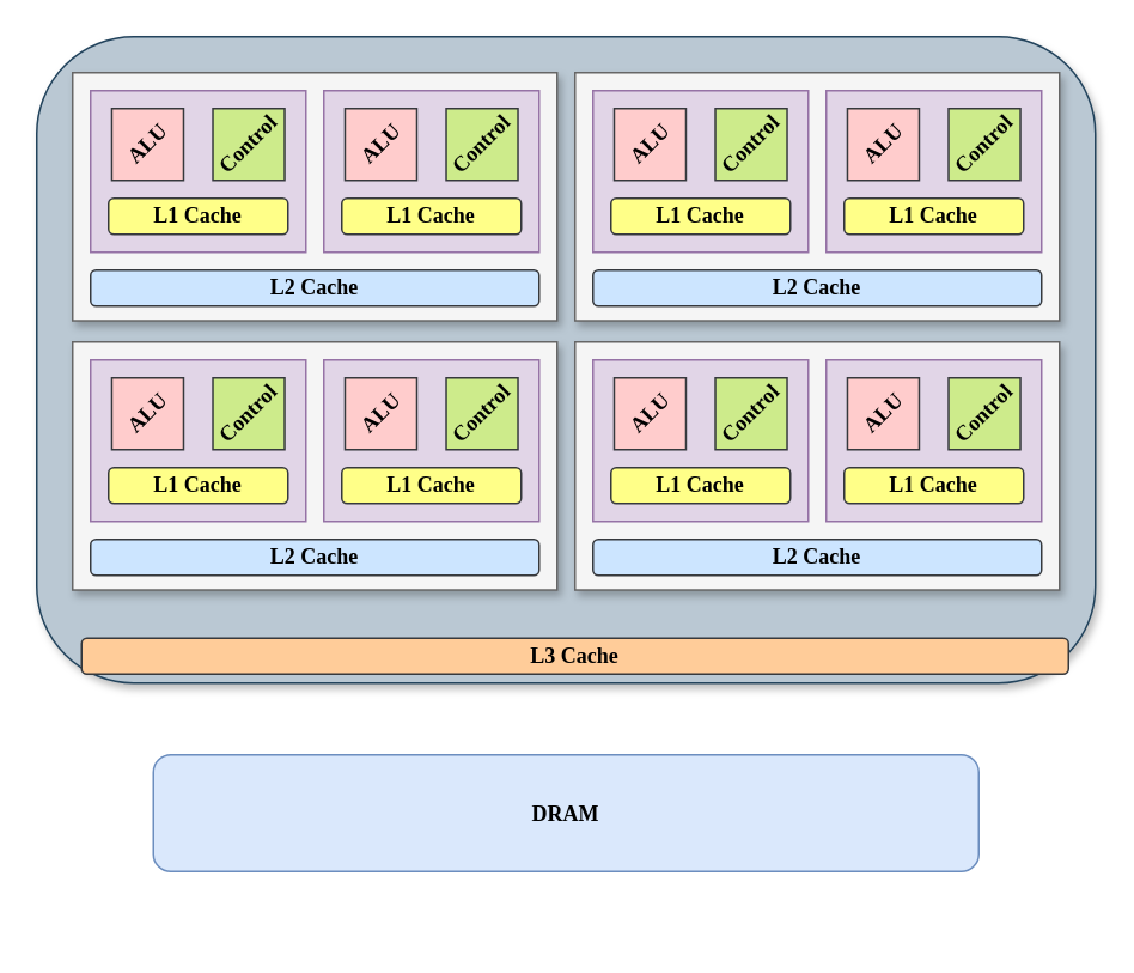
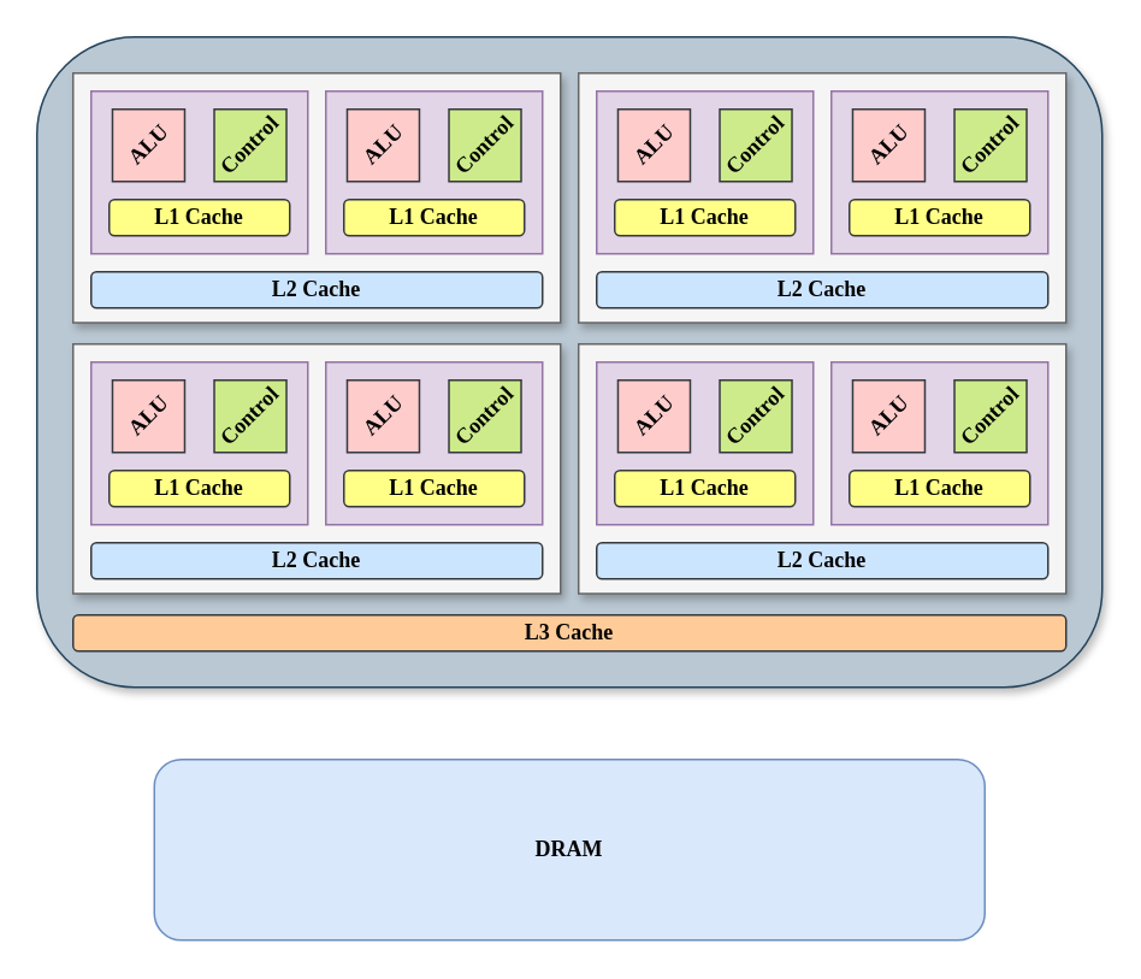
  <mxCell id="0" />
  <mxCell id="1" parent="0" />
  <mxCell id="2" value="" style="rounded=1;whiteSpace=wrap;html=1;shadow=1;glass=0;sketch=0;hachureGap=4;fontFamily=Comfortaa;fontSource=https%3A%2F%2Ffonts.googleapis.com%2Fcss%3Ffamily%3DComfortaa;fillColor=#bac8d3;strokeColor=#23445d;" vertex="1" parent="1"><mxGeometry x="20" y="20" width="590" height="360" as="geometry" /></mxCell>
  <mxCell id="3" value="" style="group" vertex="1" connectable="0" parent="1"><mxGeometry x="40" y="40" width="270" height="138.18" as="geometry" /></mxCell>
  <mxCell id="4" value="" style="rounded=0;whiteSpace=wrap;html=1;hachureGap=4;fillColor=#f5f5f5;shadow=1;glass=0;sketch=0;strokeColor=#666666;fontColor=#333333;" vertex="1" parent="3"><mxGeometry width="270" height="138.18" as="geometry" /></mxCell>
  <mxCell id="5" value="" style="rounded=0;whiteSpace=wrap;html=1;hachureGap=4;fillColor=#e1d5e7;strokeColor=#9673a6;" vertex="1" parent="3"><mxGeometry x="10" y="10.0" width="120" height="90" as="geometry" /></mxCell>
  <mxCell id="6" value="&lt;b&gt;&lt;font face=&quot;Comfortaa&quot; data-font-src=&quot;https://fonts.googleapis.com/css?family=Comfortaa&quot;&gt;L1 Cache&lt;/font&gt;&lt;/b&gt;" style="rounded=1;whiteSpace=wrap;html=1;hachureGap=4;fillColor=#ffff88;strokeColor=#36393d;" vertex="1" parent="3"><mxGeometry x="20" y="70.0" width="100" height="20" as="geometry" /></mxCell>
  <mxCell id="7" value="" style="group" vertex="1" connectable="0" parent="3"><mxGeometry x="10.0" y="8.18" width="63.64" height="63.64" as="geometry" /></mxCell>
  <mxCell id="8" value="" style="rounded=0;whiteSpace=wrap;html=1;hachureGap=4;fillColor=#ffcccc;strokeColor=#36393d;" vertex="1" parent="7"><mxGeometry x="11.82" y="11.82" width="40" height="40" as="geometry" /></mxCell>
  <mxCell id="9" value="&lt;b&gt;ALU&lt;br&gt;&lt;/b&gt;" style="text;strokeColor=none;fillColor=none;html=1;align=center;verticalAlign=middle;whiteSpace=wrap;rounded=0;hachureGap=4;fontFamily=Comfortaa;fontSource=https%3A%2F%2Ffonts.googleapis.com%2Fcss%3Ffamily%3DComfortaa;rotation=-45;" vertex="1" parent="7"><mxGeometry x="1.82" y="16.82" width="60" height="30" as="geometry" /></mxCell>
  <mxCell id="10" value="" style="group" vertex="1" connectable="0" parent="3"><mxGeometry x="66.36" y="8.18" width="63.64" height="63.64" as="geometry" /></mxCell>
  <mxCell id="11" value="" style="rounded=0;whiteSpace=wrap;html=1;hachureGap=4;fontFamily=Comfortaa;fontSource=https%3A%2F%2Ffonts.googleapis.com%2Fcss%3Ffamily%3DComfortaa;fillColor=#cdeb8b;strokeColor=#36393d;" vertex="1" parent="10"><mxGeometry x="11.82" y="11.82" width="40" height="40" as="geometry" /></mxCell>
  <mxCell id="12" value="&lt;b&gt;Control&lt;/b&gt;" style="text;strokeColor=none;fillColor=none;html=1;align=center;verticalAlign=middle;whiteSpace=wrap;rounded=0;hachureGap=4;fontFamily=Comfortaa;fontSource=https%3A%2F%2Ffonts.googleapis.com%2Fcss%3Ffamily%3DComfortaa;rotation=-45;" vertex="1" parent="10"><mxGeometry x="1.82" y="16.82" width="60" height="30" as="geometry" /></mxCell>
  <mxCell id="13" value="&lt;b&gt;&lt;font face=&quot;Comfortaa&quot; data-font-src=&quot;https://fonts.googleapis.com/css?family=Comfortaa&quot;&gt;L2 Cache&lt;/font&gt;&lt;/b&gt;" style="rounded=1;whiteSpace=wrap;html=1;hachureGap=4;fillColor=#cce5ff;strokeColor=#36393d;" vertex="1" parent="3"><mxGeometry x="10" y="110.0" width="250" height="20" as="geometry" /></mxCell>
  <mxCell id="14" value="" style="rounded=0;whiteSpace=wrap;html=1;hachureGap=4;fillColor=#e1d5e7;strokeColor=#9673a6;" vertex="1" parent="3"><mxGeometry x="140" y="10.0" width="120" height="90" as="geometry" /></mxCell>
  <mxCell id="15" value="&lt;b&gt;&lt;font face=&quot;Comfortaa&quot; data-font-src=&quot;https://fonts.googleapis.com/css?family=Comfortaa&quot;&gt;L1 Cache&lt;/font&gt;&lt;/b&gt;" style="rounded=1;whiteSpace=wrap;html=1;hachureGap=4;fillColor=#ffff88;strokeColor=#36393d;" vertex="1" parent="3"><mxGeometry x="150" y="70.0" width="100" height="20" as="geometry" /></mxCell>
  <mxCell id="16" value="" style="group" vertex="1" connectable="0" parent="3"><mxGeometry x="140.0" y="8.18" width="63.64" height="63.64" as="geometry" /></mxCell>
  <mxCell id="17" value="" style="rounded=0;whiteSpace=wrap;html=1;hachureGap=4;fillColor=#ffcccc;strokeColor=#36393d;" vertex="1" parent="16"><mxGeometry x="11.82" y="11.82" width="40" height="40" as="geometry" /></mxCell>
  <mxCell id="18" value="&lt;b&gt;ALU&lt;br&gt;&lt;/b&gt;" style="text;strokeColor=none;fillColor=none;html=1;align=center;verticalAlign=middle;whiteSpace=wrap;rounded=0;hachureGap=4;fontFamily=Comfortaa;fontSource=https%3A%2F%2Ffonts.googleapis.com%2Fcss%3Ffamily%3DComfortaa;rotation=-45;" vertex="1" parent="16"><mxGeometry x="1.82" y="16.82" width="60" height="30" as="geometry" /></mxCell>
  <mxCell id="19" value="" style="group" vertex="1" connectable="0" parent="3"><mxGeometry x="196.36" y="8.18" width="63.64" height="63.64" as="geometry" /></mxCell>
  <mxCell id="20" value="" style="rounded=0;whiteSpace=wrap;html=1;hachureGap=4;fontFamily=Comfortaa;fontSource=https%3A%2F%2Ffonts.googleapis.com%2Fcss%3Ffamily%3DComfortaa;fillColor=#cdeb8b;strokeColor=#36393d;" vertex="1" parent="19"><mxGeometry x="11.82" y="11.82" width="40" height="40" as="geometry" /></mxCell>
  <mxCell id="21" value="&lt;b&gt;Control&lt;/b&gt;" style="text;strokeColor=none;fillColor=none;html=1;align=center;verticalAlign=middle;whiteSpace=wrap;rounded=0;hachureGap=4;fontFamily=Comfortaa;fontSource=https%3A%2F%2Ffonts.googleapis.com%2Fcss%3Ffamily%3DComfortaa;rotation=-45;" vertex="1" parent="19"><mxGeometry x="1.82" y="16.82" width="60" height="30" as="geometry" /></mxCell>
  <mxCell id="22" value="" style="group" vertex="1" connectable="0" parent="1"><mxGeometry x="40" y="190" width="270" height="138.18" as="geometry" /></mxCell>
  <mxCell id="23" value="" style="rounded=0;whiteSpace=wrap;html=1;hachureGap=4;fillColor=#f5f5f5;shadow=1;glass=0;sketch=0;strokeColor=#666666;fontColor=#333333;" vertex="1" parent="22"><mxGeometry width="270" height="138.18" as="geometry" /></mxCell>
  <mxCell id="24" value="" style="rounded=0;whiteSpace=wrap;html=1;hachureGap=4;fillColor=#e1d5e7;strokeColor=#9673a6;" vertex="1" parent="22"><mxGeometry x="10" y="10.0" width="120" height="90" as="geometry" /></mxCell>
  <mxCell id="25" value="&lt;b&gt;&lt;font face=&quot;Comfortaa&quot; data-font-src=&quot;https://fonts.googleapis.com/css?family=Comfortaa&quot;&gt;L1 Cache&lt;/font&gt;&lt;/b&gt;" style="rounded=1;whiteSpace=wrap;html=1;hachureGap=4;fillColor=#ffff88;strokeColor=#36393d;" vertex="1" parent="22"><mxGeometry x="20" y="70.0" width="100" height="20" as="geometry" /></mxCell>
  <mxCell id="26" value="" style="group" vertex="1" connectable="0" parent="22"><mxGeometry x="10.0" y="8.18" width="63.64" height="63.64" as="geometry" /></mxCell>
  <mxCell id="27" value="" style="rounded=0;whiteSpace=wrap;html=1;hachureGap=4;fillColor=#ffcccc;strokeColor=#36393d;" vertex="1" parent="26"><mxGeometry x="11.82" y="11.82" width="40" height="40" as="geometry" /></mxCell>
  <mxCell id="28" value="&lt;b&gt;ALU&lt;br&gt;&lt;/b&gt;" style="text;strokeColor=none;fillColor=none;html=1;align=center;verticalAlign=middle;whiteSpace=wrap;rounded=0;hachureGap=4;fontFamily=Comfortaa;fontSource=https%3A%2F%2Ffonts.googleapis.com%2Fcss%3Ffamily%3DComfortaa;rotation=-45;" vertex="1" parent="26"><mxGeometry x="1.82" y="16.82" width="60" height="30" as="geometry" /></mxCell>
  <mxCell id="29" value="" style="group" vertex="1" connectable="0" parent="22"><mxGeometry x="66.36" y="8.18" width="63.64" height="63.64" as="geometry" /></mxCell>
  <mxCell id="30" value="" style="rounded=0;whiteSpace=wrap;html=1;hachureGap=4;fontFamily=Comfortaa;fontSource=https%3A%2F%2Ffonts.googleapis.com%2Fcss%3Ffamily%3DComfortaa;fillColor=#cdeb8b;strokeColor=#36393d;" vertex="1" parent="29"><mxGeometry x="11.82" y="11.82" width="40" height="40" as="geometry" /></mxCell>
  <mxCell id="31" value="&lt;b&gt;Control&lt;/b&gt;" style="text;strokeColor=none;fillColor=none;html=1;align=center;verticalAlign=middle;whiteSpace=wrap;rounded=0;hachureGap=4;fontFamily=Comfortaa;fontSource=https%3A%2F%2Ffonts.googleapis.com%2Fcss%3Ffamily%3DComfortaa;rotation=-45;" vertex="1" parent="29"><mxGeometry x="1.82" y="16.82" width="60" height="30" as="geometry" /></mxCell>
  <mxCell id="32" value="&lt;b&gt;&lt;font face=&quot;Comfortaa&quot; data-font-src=&quot;https://fonts.googleapis.com/css?family=Comfortaa&quot;&gt;L2 Cache&lt;/font&gt;&lt;/b&gt;" style="rounded=1;whiteSpace=wrap;html=1;hachureGap=4;fillColor=#cce5ff;strokeColor=#36393d;" vertex="1" parent="22"><mxGeometry x="10" y="110.0" width="250" height="20" as="geometry" /></mxCell>
  <mxCell id="33" value="" style="rounded=0;whiteSpace=wrap;html=1;hachureGap=4;fillColor=#e1d5e7;strokeColor=#9673a6;" vertex="1" parent="22"><mxGeometry x="140" y="10.0" width="120" height="90" as="geometry" /></mxCell>
  <mxCell id="34" value="&lt;b&gt;&lt;font face=&quot;Comfortaa&quot; data-font-src=&quot;https://fonts.googleapis.com/css?family=Comfortaa&quot;&gt;L1 Cache&lt;/font&gt;&lt;/b&gt;" style="rounded=1;whiteSpace=wrap;html=1;hachureGap=4;fillColor=#ffff88;strokeColor=#36393d;" vertex="1" parent="22"><mxGeometry x="150" y="70.0" width="100" height="20" as="geometry" /></mxCell>
  <mxCell id="35" value="" style="group" vertex="1" connectable="0" parent="22"><mxGeometry x="140.0" y="8.18" width="63.64" height="63.64" as="geometry" /></mxCell>
  <mxCell id="36" value="" style="rounded=0;whiteSpace=wrap;html=1;hachureGap=4;fillColor=#ffcccc;strokeColor=#36393d;" vertex="1" parent="35"><mxGeometry x="11.82" y="11.82" width="40" height="40" as="geometry" /></mxCell>
  <mxCell id="37" value="&lt;b&gt;ALU&lt;br&gt;&lt;/b&gt;" style="text;strokeColor=none;fillColor=none;html=1;align=center;verticalAlign=middle;whiteSpace=wrap;rounded=0;hachureGap=4;fontFamily=Comfortaa;fontSource=https%3A%2F%2Ffonts.googleapis.com%2Fcss%3Ffamily%3DComfortaa;rotation=-45;" vertex="1" parent="35"><mxGeometry x="1.82" y="16.82" width="60" height="30" as="geometry" /></mxCell>
  <mxCell id="38" value="" style="group" vertex="1" connectable="0" parent="22"><mxGeometry x="196.36" y="8.18" width="63.64" height="63.64" as="geometry" /></mxCell>
  <mxCell id="39" value="" style="rounded=0;whiteSpace=wrap;html=1;hachureGap=4;fontFamily=Comfortaa;fontSource=https%3A%2F%2Ffonts.googleapis.com%2Fcss%3Ffamily%3DComfortaa;fillColor=#cdeb8b;strokeColor=#36393d;" vertex="1" parent="38"><mxGeometry x="11.82" y="11.82" width="40" height="40" as="geometry" /></mxCell>
  <mxCell id="40" value="&lt;b&gt;Control&lt;/b&gt;" style="text;strokeColor=none;fillColor=none;html=1;align=center;verticalAlign=middle;whiteSpace=wrap;rounded=0;hachureGap=4;fontFamily=Comfortaa;fontSource=https%3A%2F%2Ffonts.googleapis.com%2Fcss%3Ffamily%3DComfortaa;rotation=-45;" vertex="1" parent="38"><mxGeometry x="1.82" y="16.82" width="60" height="30" as="geometry" /></mxCell>
  <mxCell id="41" value="" style="group" vertex="1" connectable="0" parent="1"><mxGeometry x="320" y="40" width="270" height="138.18" as="geometry" /></mxCell>
  <mxCell id="42" value="" style="rounded=0;whiteSpace=wrap;html=1;hachureGap=4;fillColor=#f5f5f5;shadow=1;glass=0;sketch=0;strokeColor=#666666;fontColor=#333333;" vertex="1" parent="41"><mxGeometry width="270" height="138.18" as="geometry" /></mxCell>
  <mxCell id="43" value="" style="rounded=0;whiteSpace=wrap;html=1;hachureGap=4;fillColor=#e1d5e7;strokeColor=#9673a6;" vertex="1" parent="41"><mxGeometry x="10" y="10.0" width="120" height="90" as="geometry" /></mxCell>
  <mxCell id="44" value="&lt;b&gt;&lt;font face=&quot;Comfortaa&quot; data-font-src=&quot;https://fonts.googleapis.com/css?family=Comfortaa&quot;&gt;L1 Cache&lt;/font&gt;&lt;/b&gt;" style="rounded=1;whiteSpace=wrap;html=1;hachureGap=4;fillColor=#ffff88;strokeColor=#36393d;" vertex="1" parent="41"><mxGeometry x="20" y="70.0" width="100" height="20" as="geometry" /></mxCell>
  <mxCell id="45" value="" style="group" vertex="1" connectable="0" parent="41"><mxGeometry x="10.0" y="8.18" width="63.64" height="63.64" as="geometry" /></mxCell>
  <mxCell id="46" value="" style="rounded=0;whiteSpace=wrap;html=1;hachureGap=4;fillColor=#ffcccc;strokeColor=#36393d;" vertex="1" parent="45"><mxGeometry x="11.82" y="11.82" width="40" height="40" as="geometry" /></mxCell>
  <mxCell id="47" value="&lt;b&gt;ALU&lt;br&gt;&lt;/b&gt;" style="text;strokeColor=none;fillColor=none;html=1;align=center;verticalAlign=middle;whiteSpace=wrap;rounded=0;hachureGap=4;fontFamily=Comfortaa;fontSource=https%3A%2F%2Ffonts.googleapis.com%2Fcss%3Ffamily%3DComfortaa;rotation=-45;" vertex="1" parent="45"><mxGeometry x="1.82" y="16.82" width="60" height="30" as="geometry" /></mxCell>
  <mxCell id="48" value="" style="group" vertex="1" connectable="0" parent="41"><mxGeometry x="66.36" y="8.18" width="63.64" height="63.64" as="geometry" /></mxCell>
  <mxCell id="49" value="" style="rounded=0;whiteSpace=wrap;html=1;hachureGap=4;fontFamily=Comfortaa;fontSource=https%3A%2F%2Ffonts.googleapis.com%2Fcss%3Ffamily%3DComfortaa;fillColor=#cdeb8b;strokeColor=#36393d;" vertex="1" parent="48"><mxGeometry x="11.82" y="11.82" width="40" height="40" as="geometry" /></mxCell>
  <mxCell id="50" value="&lt;b&gt;Control&lt;/b&gt;" style="text;strokeColor=none;fillColor=none;html=1;align=center;verticalAlign=middle;whiteSpace=wrap;rounded=0;hachureGap=4;fontFamily=Comfortaa;fontSource=https%3A%2F%2Ffonts.googleapis.com%2Fcss%3Ffamily%3DComfortaa;rotation=-45;" vertex="1" parent="48"><mxGeometry x="1.82" y="16.82" width="60" height="30" as="geometry" /></mxCell>
  <mxCell id="51" value="&lt;b&gt;&lt;font face=&quot;Comfortaa&quot; data-font-src=&quot;https://fonts.googleapis.com/css?family=Comfortaa&quot;&gt;L2 Cache&lt;/font&gt;&lt;/b&gt;" style="rounded=1;whiteSpace=wrap;html=1;hachureGap=4;fillColor=#cce5ff;strokeColor=#36393d;" vertex="1" parent="41"><mxGeometry x="10" y="110.0" width="250" height="20" as="geometry" /></mxCell>
  <mxCell id="52" value="" style="rounded=0;whiteSpace=wrap;html=1;hachureGap=4;fillColor=#e1d5e7;strokeColor=#9673a6;" vertex="1" parent="41"><mxGeometry x="140" y="10.0" width="120" height="90" as="geometry" /></mxCell>
  <mxCell id="53" value="&lt;b&gt;&lt;font face=&quot;Comfortaa&quot; data-font-src=&quot;https://fonts.googleapis.com/css?family=Comfortaa&quot;&gt;L1 Cache&lt;/font&gt;&lt;/b&gt;" style="rounded=1;whiteSpace=wrap;html=1;hachureGap=4;fillColor=#ffff88;strokeColor=#36393d;" vertex="1" parent="41"><mxGeometry x="150" y="70.0" width="100" height="20" as="geometry" /></mxCell>
  <mxCell id="54" value="" style="group" vertex="1" connectable="0" parent="41"><mxGeometry x="140.0" y="8.18" width="63.64" height="63.64" as="geometry" /></mxCell>
  <mxCell id="55" value="" style="rounded=0;whiteSpace=wrap;html=1;hachureGap=4;fillColor=#ffcccc;strokeColor=#36393d;" vertex="1" parent="54"><mxGeometry x="11.82" y="11.82" width="40" height="40" as="geometry" /></mxCell>
  <mxCell id="56" value="&lt;b&gt;ALU&lt;br&gt;&lt;/b&gt;" style="text;strokeColor=none;fillColor=none;html=1;align=center;verticalAlign=middle;whiteSpace=wrap;rounded=0;hachureGap=4;fontFamily=Comfortaa;fontSource=https%3A%2F%2Ffonts.googleapis.com%2Fcss%3Ffamily%3DComfortaa;rotation=-45;" vertex="1" parent="54"><mxGeometry x="1.82" y="16.82" width="60" height="30" as="geometry" /></mxCell>
  <mxCell id="57" value="" style="group" vertex="1" connectable="0" parent="41"><mxGeometry x="196.36" y="8.18" width="63.64" height="63.64" as="geometry" /></mxCell>
  <mxCell id="58" value="" style="rounded=0;whiteSpace=wrap;html=1;hachureGap=4;fontFamily=Comfortaa;fontSource=https%3A%2F%2Ffonts.googleapis.com%2Fcss%3Ffamily%3DComfortaa;fillColor=#cdeb8b;strokeColor=#36393d;" vertex="1" parent="57"><mxGeometry x="11.82" y="11.82" width="40" height="40" as="geometry" /></mxCell>
  <mxCell id="59" value="&lt;b&gt;Control&lt;/b&gt;" style="text;strokeColor=none;fillColor=none;html=1;align=center;verticalAlign=middle;whiteSpace=wrap;rounded=0;hachureGap=4;fontFamily=Comfortaa;fontSource=https%3A%2F%2Ffonts.googleapis.com%2Fcss%3Ffamily%3DComfortaa;rotation=-45;" vertex="1" parent="57"><mxGeometry x="1.82" y="16.82" width="60" height="30" as="geometry" /></mxCell>
  <mxCell id="60" value="" style="group" vertex="1" connectable="0" parent="1"><mxGeometry x="320" y="190" width="270" height="138.18" as="geometry" /></mxCell>
  <mxCell id="61" value="" style="rounded=0;whiteSpace=wrap;html=1;hachureGap=4;fillColor=#f5f5f5;shadow=1;glass=0;sketch=0;strokeColor=#666666;fontColor=#333333;" vertex="1" parent="60"><mxGeometry width="270" height="138.18" as="geometry" /></mxCell>
  <mxCell id="62" value="" style="rounded=0;whiteSpace=wrap;html=1;hachureGap=4;fillColor=#e1d5e7;strokeColor=#9673a6;" vertex="1" parent="60"><mxGeometry x="10" y="10.0" width="120" height="90" as="geometry" /></mxCell>
  <mxCell id="63" value="&lt;b&gt;&lt;font face=&quot;Comfortaa&quot; data-font-src=&quot;https://fonts.googleapis.com/css?family=Comfortaa&quot;&gt;L1 Cache&lt;/font&gt;&lt;/b&gt;" style="rounded=1;whiteSpace=wrap;html=1;hachureGap=4;fillColor=#ffff88;strokeColor=#36393d;" vertex="1" parent="60"><mxGeometry x="20" y="70.0" width="100" height="20" as="geometry" /></mxCell>
  <mxCell id="64" value="" style="group" vertex="1" connectable="0" parent="60"><mxGeometry x="10.0" y="8.18" width="63.64" height="63.64" as="geometry" /></mxCell>
  <mxCell id="65" value="" style="rounded=0;whiteSpace=wrap;html=1;hachureGap=4;fillColor=#ffcccc;strokeColor=#36393d;" vertex="1" parent="64"><mxGeometry x="11.82" y="11.82" width="40" height="40" as="geometry" /></mxCell>
  <mxCell id="66" value="&lt;b&gt;ALU&lt;br&gt;&lt;/b&gt;" style="text;strokeColor=none;fillColor=none;html=1;align=center;verticalAlign=middle;whiteSpace=wrap;rounded=0;hachureGap=4;fontFamily=Comfortaa;fontSource=https%3A%2F%2Ffonts.googleapis.com%2Fcss%3Ffamily%3DComfortaa;rotation=-45;" vertex="1" parent="64"><mxGeometry x="1.82" y="16.82" width="60" height="30" as="geometry" /></mxCell>
  <mxCell id="67" value="" style="group" vertex="1" connectable="0" parent="60"><mxGeometry x="66.36" y="8.18" width="63.64" height="63.64" as="geometry" /></mxCell>
  <mxCell id="68" value="" style="rounded=0;whiteSpace=wrap;html=1;hachureGap=4;fontFamily=Comfortaa;fontSource=https%3A%2F%2Ffonts.googleapis.com%2Fcss%3Ffamily%3DComfortaa;fillColor=#cdeb8b;strokeColor=#36393d;" vertex="1" parent="67"><mxGeometry x="11.82" y="11.82" width="40" height="40" as="geometry" /></mxCell>
  <mxCell id="69" value="&lt;b&gt;Control&lt;/b&gt;" style="text;strokeColor=none;fillColor=none;html=1;align=center;verticalAlign=middle;whiteSpace=wrap;rounded=0;hachureGap=4;fontFamily=Comfortaa;fontSource=https%3A%2F%2Ffonts.googleapis.com%2Fcss%3Ffamily%3DComfortaa;rotation=-45;" vertex="1" parent="67"><mxGeometry x="1.82" y="16.82" width="60" height="30" as="geometry" /></mxCell>
  <mxCell id="70" value="&lt;b&gt;&lt;font face=&quot;Comfortaa&quot; data-font-src=&quot;https://fonts.googleapis.com/css?family=Comfortaa&quot;&gt;L2 Cache&lt;/font&gt;&lt;/b&gt;" style="rounded=1;whiteSpace=wrap;html=1;hachureGap=4;fillColor=#cce5ff;strokeColor=#36393d;" vertex="1" parent="60"><mxGeometry x="10" y="110.0" width="250" height="20" as="geometry" /></mxCell>
  <mxCell id="71" value="" style="rounded=0;whiteSpace=wrap;html=1;hachureGap=4;fillColor=#e1d5e7;strokeColor=#9673a6;" vertex="1" parent="60"><mxGeometry x="140" y="10.0" width="120" height="90" as="geometry" /></mxCell>
  <mxCell id="72" value="&lt;b&gt;&lt;font face=&quot;Comfortaa&quot; data-font-src=&quot;https://fonts.googleapis.com/css?family=Comfortaa&quot;&gt;L1 Cache&lt;/font&gt;&lt;/b&gt;" style="rounded=1;whiteSpace=wrap;html=1;hachureGap=4;fillColor=#ffff88;strokeColor=#36393d;" vertex="1" parent="60"><mxGeometry x="150" y="70.0" width="100" height="20" as="geometry" /></mxCell>
  <mxCell id="73" value="" style="group" vertex="1" connectable="0" parent="60"><mxGeometry x="140.0" y="8.18" width="63.64" height="63.64" as="geometry" /></mxCell>
  <mxCell id="74" value="" style="rounded=0;whiteSpace=wrap;html=1;hachureGap=4;fillColor=#ffcccc;strokeColor=#36393d;" vertex="1" parent="73"><mxGeometry x="11.82" y="11.82" width="40" height="40" as="geometry" /></mxCell>
  <mxCell id="75" value="&lt;b&gt;ALU&lt;br&gt;&lt;/b&gt;" style="text;strokeColor=none;fillColor=none;html=1;align=center;verticalAlign=middle;whiteSpace=wrap;rounded=0;hachureGap=4;fontFamily=Comfortaa;fontSource=https%3A%2F%2Ffonts.googleapis.com%2Fcss%3Ffamily%3DComfortaa;rotation=-45;" vertex="1" parent="73"><mxGeometry x="1.82" y="16.82" width="60" height="30" as="geometry" /></mxCell>
  <mxCell id="76" value="" style="group" vertex="1" connectable="0" parent="60"><mxGeometry x="196.36" y="8.18" width="63.64" height="63.64" as="geometry" /></mxCell>
  <mxCell id="77" value="" style="rounded=0;whiteSpace=wrap;html=1;hachureGap=4;fontFamily=Comfortaa;fontSource=https%3A%2F%2Ffonts.googleapis.com%2Fcss%3Ffamily%3DComfortaa;fillColor=#cdeb8b;strokeColor=#36393d;" vertex="1" parent="76"><mxGeometry x="11.82" y="11.82" width="40" height="40" as="geometry" /></mxCell>
  <mxCell id="78" value="&lt;b&gt;Control&lt;/b&gt;" style="text;strokeColor=none;fillColor=none;html=1;align=center;verticalAlign=middle;whiteSpace=wrap;rounded=0;hachureGap=4;fontFamily=Comfortaa;fontSource=https%3A%2F%2Ffonts.googleapis.com%2Fcss%3Ffamily%3DComfortaa;rotation=-45;" vertex="1" parent="76"><mxGeometry x="1.82" y="16.82" width="60" height="30" as="geometry" /></mxCell>
- <mxCell id="79" value="&lt;b&gt;&lt;font face=&quot;Comfortaa&quot; data-font-src=&quot;https://fonts.googleapis.com/css?family=Comfortaa&quot;&gt;L3 Cache&lt;/font&gt;&lt;/b&gt;" style="rounded=1;whiteSpace=wrap;html=1;hachureGap=4;fillColor=#ffcc99;strokeColor=#36393d;" vertex="1" parent="1"><mxGeometry x="45" y="355" width="550" height="20" as="geometry" /></mxCell>
- <mxCell id="80" value="&lt;b&gt;&lt;font face=&quot;Comfortaa&quot; data-font-src=&quot;https://fonts.googleapis.com/css?family=Comfortaa&quot;&gt;DRAM&lt;/font&gt;&lt;/b&gt;" style="rounded=1;whiteSpace=wrap;html=1;hachureGap=4;fillColor=#dae8fc;strokeColor=#6c8ebf;" vertex="1" parent="1"><mxGeometry x="85" y="420" width="460" height="65" as="geometry" /></mxCell>
+ <mxCell id="79" value="&lt;b&gt;&lt;font face=&quot;Comfortaa&quot; data-font-src=&quot;https://fonts.googleapis.com/css?family=Comfortaa&quot;&gt;L3 Cache&lt;/font&gt;&lt;/b&gt;" style="rounded=1;whiteSpace=wrap;html=1;hachureGap=4;fillColor=#ffcc99;strokeColor=#36393d;" vertex="1" parent="1"><mxGeometry x="40" y="340" width="550" height="20" as="geometry" /></mxCell>
+ <mxCell id="80" value="&lt;b&gt;&lt;font face=&quot;Comfortaa&quot; data-font-src=&quot;https://fonts.googleapis.com/css?family=Comfortaa&quot;&gt;DRAM&lt;/font&gt;&lt;/b&gt;" style="rounded=1;whiteSpace=wrap;html=1;hachureGap=4;fillColor=#dae8fc;strokeColor=#6c8ebf;" vertex="1" parent="1"><mxGeometry x="85" y="420" width="460" height="100" as="geometry" /></mxCell>
